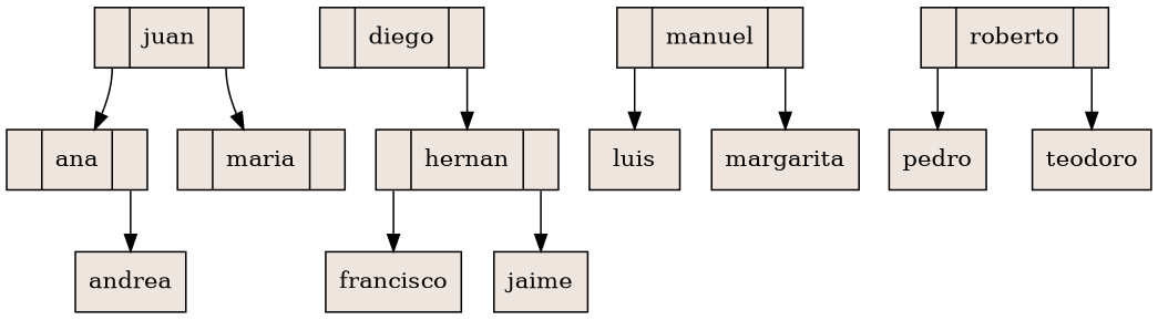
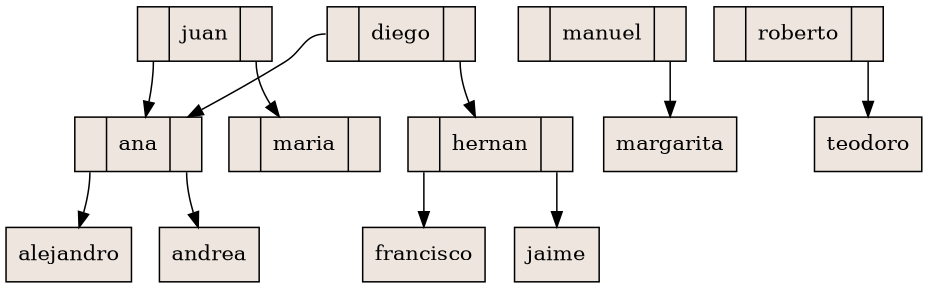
  digraph {
    rankdir=TB
    node [fillcolor=seashell2 shape=record style=filled]
    edge [tailport=C1]
    n1 [label="<C0>|juan|<C1>"]
    n2 [label="<C0>|maria|<C1>"]
    n3 [label="<C0>|ana|<C1>"]
    n4 [label="<C0>|diego|<C1>"]
    n5 [label="<C0>|hernan|<C1>"]
+   n6 [label=alejandro]
    n7 [label=andrea]
    n8 [label=francisco]
    n9 [label=jaime]
    n10 [label="<C0>|manuel|<C1>"]
-   n11 [label=luis]
    n12 [label=margarita]
    n13 [label="<C0>|roberto|<C1>"]
-   n14 [label=pedro]
    n15 [label=teodoro]
    n1 -> n2
    n1 -> n3 [tailport=C0]
+   n3 -> n6 [tailport=C0]
    n3 -> n7
+   n4 -> n3 [tailport=C0]
    n4 -> n5
    n5 -> n8 [tailport=C0]
    n5 -> n9
-   n10 -> n11 [tailport=C0]
    n10 -> n12
-   n13 -> n14 [tailport=C0]
    n13 -> n15
  }
